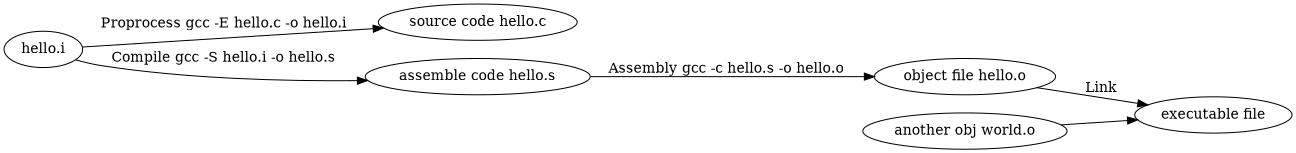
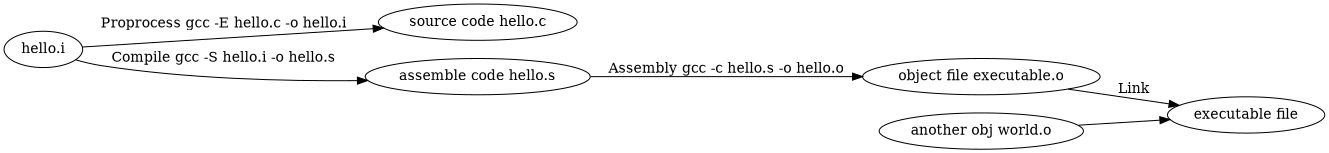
  digraph {
    rankdir=LR
    n1 [label="source code hello.c"]
    n2 [label="hello.i"]
    n3 [label="assemble code hello.s"]
-   n4 [label="object file hello.o"]
+   n4 [label="object file executable.o"]
    n5 [label="executable file"]
    n6 [label="another obj world.o"]
    n2 -> n1 [label="Proprocess gcc -E hello.c -o hello.i"]
    n2 -> n3 [label="Compile gcc -S hello.i -o hello.s"]
    n3 -> n4 [label="Assembly gcc -c hello.s -o hello.o"]
    n4 -> n5 [label=Link]
    n6 -> n5
  }
